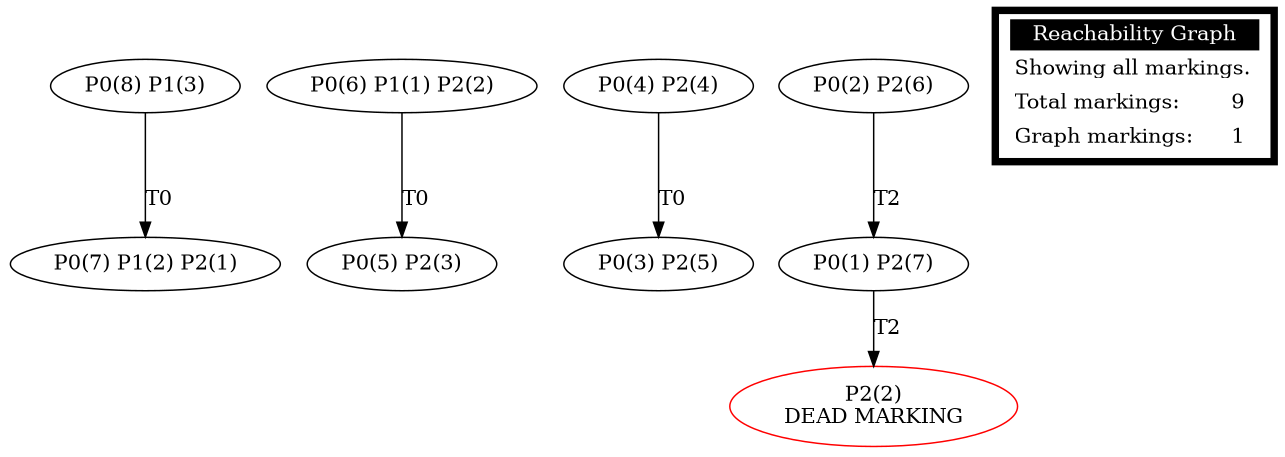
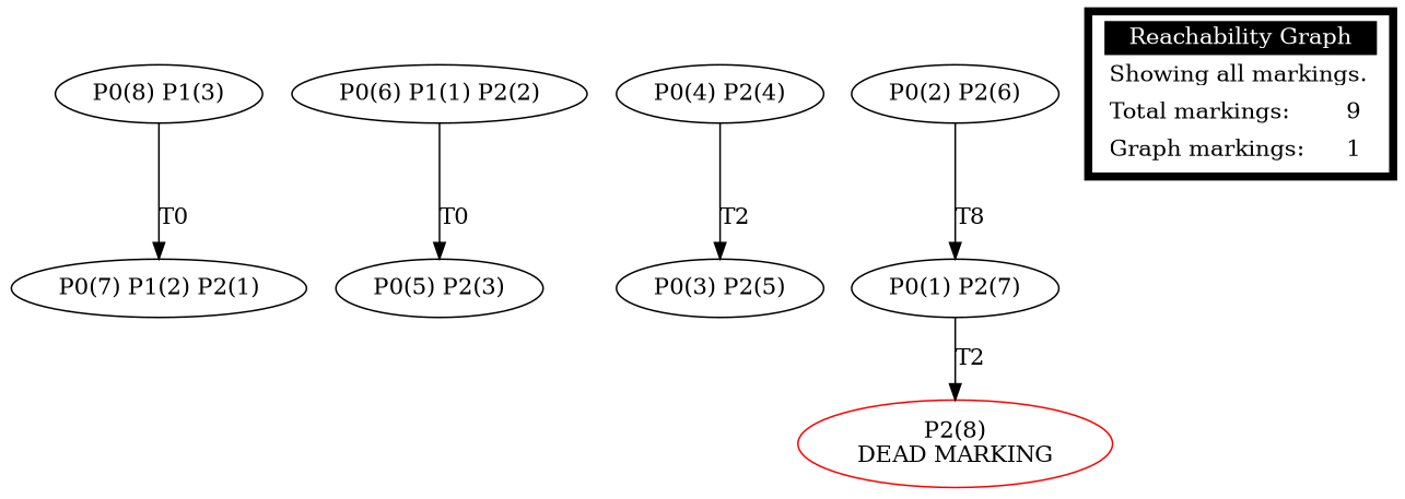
  digraph {
    n1 [label="P0(8) P1(3)\n"]
    n2 [label="P0(7) P1(2) P2(1)\n"]
    n3 [label="P0(6) P1(1) P2(2)\n"]
    n4 [label="P0(5) P2(3)\n"]
    n5 [label="P0(4) P2(4)\n"]
    n6 [label="P0(3) P2(5)\n"]
    n7 [label="P0(2) P2(6)\n"]
    n8 [label="P0(1) P2(7)\n"]
-   n9 [color=red label="P2(2)\nDEAD MARKING\n"]
+   n9 [color=red label="P2(8)\nDEAD MARKING\n"]
    n10 [fillcolor=white label=<<table border="0" cellborder="0" cellpadding="3" bgcolor="white"><tr><td bgcolor="black" align="center" colspan="2"><font color="white">Reachability Graph</font></td></tr><tr><td align="left" colspan="2">Showing all markings.</td></tr><tr><td align="left">Total markings:</td><td>9</td></tr><tr><td align="left">Graph markings:</td><td>1</td></tr></table>> penwidth=5 shape=box style="filled, bold"]
    n1 -> n2 [label=<T0>]
    n3 -> n4 [label=<T0>]
-   n5 -> n6 [label=T0]
-   n7 -> n8 [label=T2]
+   n5 -> n6 [label=T2]
+   n7 -> n8 [label=T8]
    n8 -> n9 [label=T2]
  }
